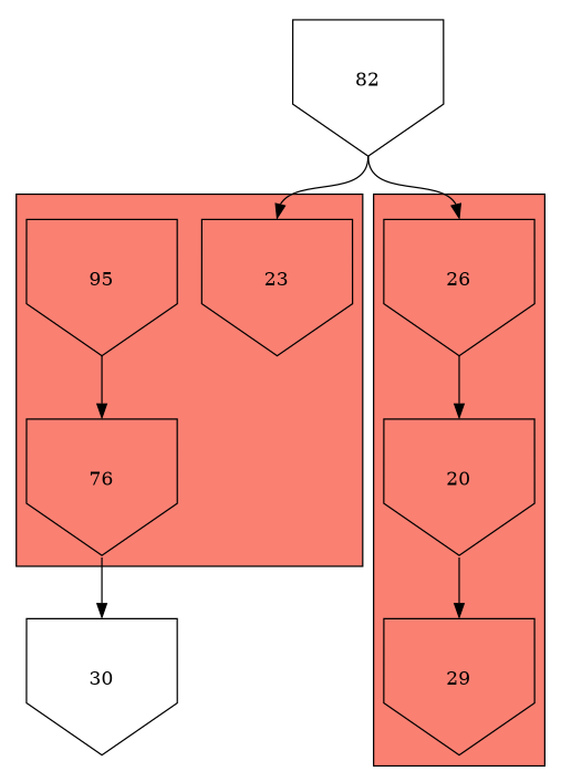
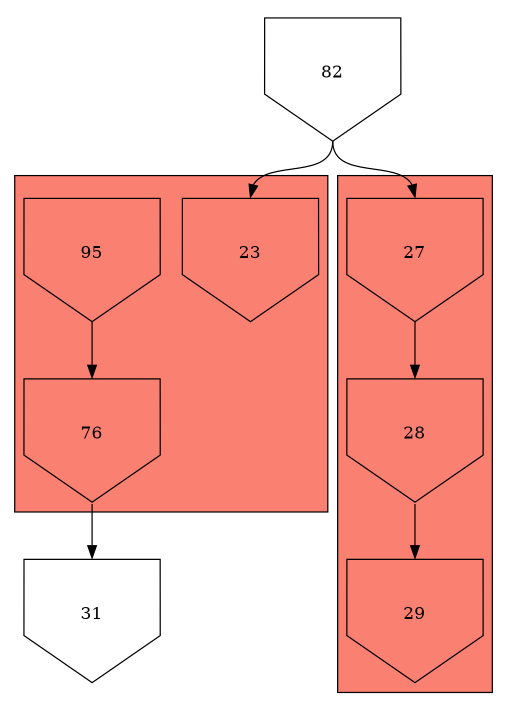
  digraph {
    node [shape=invhouse]
    edge [headport=n tailport=s]
    23 [height=1.53571 width=1.53571]
    n2 [height=1.53571 label=95 width=1.53571]
    n3 [height=1.53571 label=76 width=1.53571]
-   27 [height=1.53571 width=1.53571 label=26]
-   28 [height=1.53571 width=1.53571 label=20]
+   27 [height=1.53571 width=1.53571]
+   28 [height=1.53571 width=1.53571]
    29 [height=1.53571 width=1.53571]
-   31 [height=1.53571 width=1.53571 label=30]
+   31 [height=1.53571 width=1.53571]
    n8 [height=1.53571 label=82 width=1.53571]
    subgraph cluster_1 {
      fillcolor=salmon
      style=filled
      23
      n2
      n3
    }
    subgraph cluster_2 {
      fillcolor=salmon
      style=filled
      27
      28
      29
    }
    n2 -> n3
    n3 -> 31
    27 -> 28
    28 -> 29
    n8 -> 23
    n8 -> 27
  }
